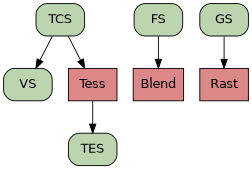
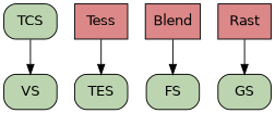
  digraph {
    node [color=black fillcolor="#bcd5b0" fontcolor="#000000" fontname=helvetica shape=box style="rounded,filled"]
    edge [color="#000000"]
    TCS
    VS
    Tess [fillcolor="#dc8888" style=filled]
    Blend [fillcolor="#dc8888" style=filled]
    FS
    Rast [fillcolor="#dc8888" style=filled]
    GS
    TES
    TCS -> VS
-   TCS -> Tess
    Tess -> TES
-   FS -> Blend
-   GS -> Rast
+   Blend -> FS
+   Rast -> GS
  }
